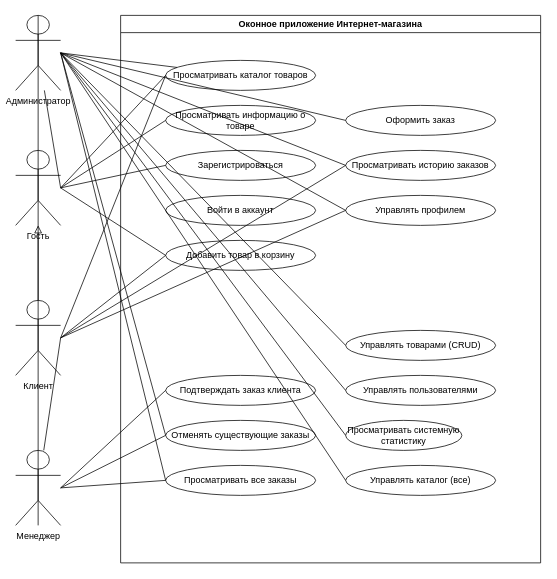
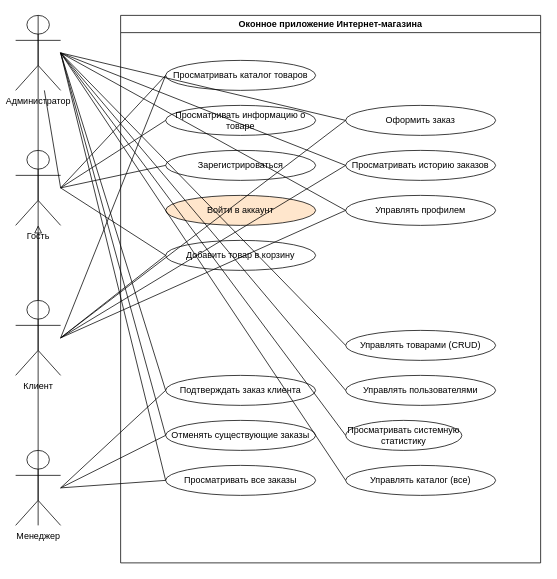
  <mxCell id="0" />
  <mxCell id="1" parent="0" />
  <mxCell id="2" value="Гость" style="shape=umlActor;verticalLabelPosition=bottom;verticalAlign=top;html=1;outlineConnect=0;" vertex="1" parent="1"><mxGeometry x="20" y="200" width="60" height="100" as="geometry" /></mxCell>
  <mxCell id="3" value="Клиент" style="shape=umlActor;verticalLabelPosition=bottom;verticalAlign=top;html=1;outlineConnect=0;" vertex="1" parent="1"><mxGeometry x="20" y="400" width="60" height="100" as="geometry" /></mxCell>
  <mxCell id="4" value="Менеджер" style="shape=umlActor;verticalLabelPosition=bottom;verticalAlign=top;html=1;outlineConnect=0;" vertex="1" parent="1"><mxGeometry x="20" y="600" width="60" height="100" as="geometry" /></mxCell>
  <mxCell id="5" value="Администратор" style="shape=umlActor;verticalLabelPosition=bottom;verticalAlign=top;html=1;outlineConnect=0;" vertex="1" parent="1"><mxGeometry x="20" y="20" width="60" height="100" as="geometry" /></mxCell>
  <mxCell id="6" value="Оконное приложение Интернет-магазина" style="swimlane;whiteSpace=wrap;html=1;" vertex="1" parent="1"><mxGeometry x="160" y="20" width="560" height="730" as="geometry"><mxRectangle x="180" y="20" width="270" height="30" as="alternateBounds" /></mxGeometry></mxCell>
  <mxCell id="7" value="Просматривать каталог товаров" style="ellipse;whiteSpace=wrap;html=1;" vertex="1" parent="6"><mxGeometry x="60" y="60" width="200" height="40" as="geometry" /></mxCell>
  <mxCell id="8" value="Просматривать информацию о товаре" style="ellipse;whiteSpace=wrap;html=1;" vertex="1" parent="6"><mxGeometry x="60" y="120" width="200" height="40" as="geometry" /></mxCell>
  <mxCell id="9" value="Зарегистрироваться" style="ellipse;whiteSpace=wrap;html=1;" vertex="1" parent="6"><mxGeometry x="60" y="180" width="200" height="40" as="geometry" /></mxCell>
- <mxCell id="10" value="Войти в аккаунт" style="ellipse;whiteSpace=wrap;html=1;" vertex="1" parent="6"><mxGeometry x="60" y="240" width="200" height="40" as="geometry" /></mxCell>
+ <mxCell id="10" value="Войти в аккаунт" style="ellipse;whiteSpace=wrap;html=1;fillColor=#ffe6cc;" vertex="1" parent="6"><mxGeometry x="60" y="240" width="200" height="40" as="geometry" /></mxCell>
  <mxCell id="11" value="Добавить товар в корзину" style="ellipse;whiteSpace=wrap;html=1;" vertex="1" parent="6"><mxGeometry x="60" y="300" width="200" height="40" as="geometry" /></mxCell>
  <mxCell id="12" value="Оформить заказ" style="ellipse;whiteSpace=wrap;html=1;" vertex="1" parent="6"><mxGeometry x="300" y="120" width="200" height="40" as="geometry" /></mxCell>
  <mxCell id="13" value="Просматривать историю заказов" style="ellipse;whiteSpace=wrap;html=1;" vertex="1" parent="6"><mxGeometry x="300" y="180" width="200" height="40" as="geometry" /></mxCell>
  <mxCell id="14" value="Управлять профилем" style="ellipse;whiteSpace=wrap;html=1;" vertex="1" parent="6"><mxGeometry x="300" y="240" width="200" height="40" as="geometry" /></mxCell>
  <mxCell id="15" value="Подтверждать заказ клиента" style="ellipse;whiteSpace=wrap;html=1;" vertex="1" parent="6"><mxGeometry x="60" y="480" width="200" height="40" as="geometry" /></mxCell>
  <mxCell id="16" value="Отменять существующие заказы" style="ellipse;whiteSpace=wrap;html=1;" vertex="1" parent="6"><mxGeometry x="60" y="540" width="200" height="40" as="geometry" /></mxCell>
  <mxCell id="17" value="Просматривать все заказы" style="ellipse;whiteSpace=wrap;html=1;" vertex="1" parent="6"><mxGeometry x="60" y="600" width="200" height="40" as="geometry" /></mxCell>
  <mxCell id="18" value="Управлять товарами (CRUD)" style="ellipse;whiteSpace=wrap;html=1;" vertex="1" parent="6"><mxGeometry x="300" y="420" width="200" height="40" as="geometry" /></mxCell>
  <mxCell id="19" value="Управлять пользователями" style="ellipse;whiteSpace=wrap;html=1;" vertex="1" parent="6"><mxGeometry x="300" y="480" width="200" height="40" as="geometry" /></mxCell>
  <mxCell id="20" value="Просматривать системную статистику" style="ellipse;whiteSpace=wrap;html=1;" vertex="1" parent="6"><mxGeometry x="300" y="540" width="155" height="40" as="geometry" /></mxCell>
  <mxCell id="21" value="Управлять каталог (все)" style="ellipse;whiteSpace=wrap;html=1;" vertex="1" parent="6"><mxGeometry x="300" y="600" width="200" height="40" as="geometry" /></mxCell>
  <mxCell id="22" value="" style="endArrow=plain;html=1;rounded=0;entryX=0;entryY=0.5;exitX=1;exitY=0.5;" edge="1" parent="1" source="2" target="7"><mxGeometry width="50" height="50" relative="1" as="geometry"><mxPoint x="160" y="200" as="sourcePoint" /><mxPoint x="210" y="150" as="targetPoint" /></mxGeometry></mxCell>
  <mxCell id="23" value="" style="endArrow=plain;html=1;rounded=0;entryX=0;entryY=0.5;exitX=1;exitY=0.5;" edge="1" parent="1" source="2" target="8"><mxGeometry width="50" height="50" relative="1" as="geometry"><mxPoint x="160" y="200" as="sourcePoint" /><mxPoint x="210" y="150" as="targetPoint" /></mxGeometry></mxCell>
  <mxCell id="24" value="" style="endArrow=plain;html=1;rounded=0;entryX=0;entryY=0.5;exitX=1;exitY=0.5;" edge="1" parent="1" source="2" target="9"><mxGeometry width="50" height="50" relative="1" as="geometry"><mxPoint x="160" y="200" as="sourcePoint" /><mxPoint x="210" y="150" as="targetPoint" /></mxGeometry></mxCell>
  <mxCell id="25" value="" style="endArrow=plain;html=1;rounded=0;exitX=1;exitY=0.5;" edge="1" parent="1" source="2" target="5"><mxGeometry width="50" height="50" relative="1" as="geometry"><mxPoint x="160" y="200" as="sourcePoint" /><mxPoint x="210" y="150" as="targetPoint" /></mxGeometry></mxCell>
  <mxCell id="26" value="" style="endArrow=plain;html=1;rounded=0;entryX=0;entryY=0.5;exitX=1;exitY=0.5;" edge="1" parent="1" source="2" target="11"><mxGeometry width="50" height="50" relative="1" as="geometry"><mxPoint x="160" y="200" as="sourcePoint" /><mxPoint x="210" y="150" as="targetPoint" /></mxGeometry></mxCell>
  <mxCell id="27" value="" style="endArrow=plain;html=1;rounded=0;entryX=0;entryY=0.5;exitX=1;exitY=0.5;" edge="1" parent="1" source="3" target="7"><mxGeometry width="50" height="50" relative="1" as="geometry"><mxPoint x="160" y="200" as="sourcePoint" /><mxPoint x="210" y="150" as="targetPoint" /></mxGeometry></mxCell>
  <mxCell id="28" value="" style="endArrow=plain;html=1;rounded=0;entryX=0;entryY=0.5;exitX=1;exitY=0.5;" edge="1" parent="1" source="3" target="11"><mxGeometry width="50" height="50" relative="1" as="geometry"><mxPoint x="160" y="200" as="sourcePoint" /><mxPoint x="210" y="150" as="targetPoint" /></mxGeometry></mxCell>
- <mxCell id="29" value="" style="endArrow=plain;html=1;rounded=0;exitX=1;exitY=0.5;" edge="1" parent="1" source="3" target="4"><mxGeometry width="50" height="50" relative="1" as="geometry"><mxPoint x="160" y="200" as="sourcePoint" /><mxPoint x="210" y="150" as="targetPoint" /></mxGeometry></mxCell>
+ <mxCell id="29" value="" style="endArrow=plain;html=1;rounded=0;entryX=0;entryY=0.5;exitX=1;exitY=0.5;" edge="1" parent="1" source="3" target="12"><mxGeometry width="50" height="50" relative="1" as="geometry"><mxPoint x="160" y="200" as="sourcePoint" /><mxPoint x="210" y="150" as="targetPoint" /></mxGeometry></mxCell>
  <mxCell id="30" value="" style="endArrow=plain;html=1;rounded=0;entryX=0;entryY=0.5;exitX=1;exitY=0.5;" edge="1" parent="1" source="3" target="13"><mxGeometry width="50" height="50" relative="1" as="geometry"><mxPoint x="160" y="200" as="sourcePoint" /><mxPoint x="210" y="150" as="targetPoint" /></mxGeometry></mxCell>
  <mxCell id="31" value="" style="endArrow=plain;html=1;rounded=0;entryX=0;entryY=0.5;exitX=1;exitY=0.5;" edge="1" parent="1" source="3" target="14"><mxGeometry width="50" height="50" relative="1" as="geometry"><mxPoint x="160" y="200" as="sourcePoint" /><mxPoint x="210" y="150" as="targetPoint" /></mxGeometry></mxCell>
  <mxCell id="32" value="" style="endArrow=plain;html=1;rounded=0;entryX=0;entryY=0.5;exitX=1;exitY=0.5;" edge="1" parent="1" source="4" target="15"><mxGeometry width="50" height="50" relative="1" as="geometry"><mxPoint x="160" y="200" as="sourcePoint" /><mxPoint x="210" y="150" as="targetPoint" /></mxGeometry></mxCell>
  <mxCell id="33" value="" style="endArrow=plain;html=1;rounded=0;entryX=0;entryY=0.5;exitX=1;exitY=0.5;" edge="1" parent="1" source="4" target="16"><mxGeometry width="50" height="50" relative="1" as="geometry"><mxPoint x="160" y="200" as="sourcePoint" /><mxPoint x="210" y="150" as="targetPoint" /></mxGeometry></mxCell>
  <mxCell id="34" value="" style="endArrow=plain;html=1;rounded=0;entryX=0;entryY=0.5;exitX=1;exitY=0.5;" edge="1" parent="1" source="4" target="17"><mxGeometry width="50" height="50" relative="1" as="geometry"><mxPoint x="160" y="200" as="sourcePoint" /><mxPoint x="210" y="150" as="targetPoint" /></mxGeometry></mxCell>
  <mxCell id="35" value="" style="endArrow=plain;html=1;rounded=0;entryX=0;entryY=0.5;exitX=1;exitY=0.5;" edge="1" parent="1" source="5" target="18"><mxGeometry width="50" height="50" relative="1" as="geometry"><mxPoint x="160" y="200" as="sourcePoint" /><mxPoint x="210" y="150" as="targetPoint" /></mxGeometry></mxCell>
  <mxCell id="36" value="" style="endArrow=plain;html=1;rounded=0;entryX=0;entryY=0.5;exitX=1;exitY=0.5;" edge="1" parent="1" source="5" target="19"><mxGeometry width="50" height="50" relative="1" as="geometry"><mxPoint x="160" y="200" as="sourcePoint" /><mxPoint x="210" y="150" as="targetPoint" /></mxGeometry></mxCell>
  <mxCell id="37" value="" style="endArrow=plain;html=1;rounded=0;entryX=0;entryY=0.5;exitX=1;exitY=0.5;" edge="1" parent="1" source="5" target="20"><mxGeometry width="50" height="50" relative="1" as="geometry"><mxPoint x="160" y="200" as="sourcePoint" /><mxPoint x="210" y="150" as="targetPoint" /></mxGeometry></mxCell>
  <mxCell id="38" value="" style="endArrow=plain;html=1;rounded=0;entryX=0;entryY=0.5;exitX=1;exitY=0.5;" edge="1" parent="1" source="5" target="21"><mxGeometry width="50" height="50" relative="1" as="geometry"><mxPoint x="160" y="200" as="sourcePoint" /><mxPoint x="210" y="150" as="targetPoint" /></mxGeometry></mxCell>
  <mxCell id="39" value="" style="endArrow=block;endFill=0;endSize=8;html=1;rounded=0;entryX=0.5;entryY=1;exitX=0.5;exitY=0;" edge="1" parent="1" source="3" target="2"><mxGeometry width="50" height="50" relative="1" as="geometry"><mxPoint x="160" y="200" as="sourcePoint" /><mxPoint x="210" y="150" as="targetPoint" /></mxGeometry></mxCell>
  <mxCell id="40" value="" style="endArrow=none;endFill=0;endSize=8;html=1;rounded=0;entryX=0.5;entryY=1;exitX=0.5;exitY=0;" edge="1" parent="1" source="5" target="4"><mxGeometry width="50" height="50" relative="1" as="geometry"><mxPoint x="160" y="200" as="sourcePoint" /><mxPoint x="210" y="150" as="targetPoint" /></mxGeometry></mxCell>
- <mxCell id="41" value="" style="endArrow=plain;html=1;rounded=0;exitX=1;exitY=0.5;" edge="1" parent="1" source="5" target="7"><mxGeometry width="50" height="50" relative="1" as="geometry"><mxPoint x="160" y="200" as="sourcePoint" /><mxPoint x="210" y="150" as="targetPoint" /></mxGeometry></mxCell>
+ <mxCell id="41" value="" style="endArrow=plain;html=1;rounded=0;entryX=0;entryY=0.5;exitX=1;exitY=0.5;" edge="1" parent="1" source="5" target="15"><mxGeometry width="50" height="50" relative="1" as="geometry"><mxPoint x="160" y="200" as="sourcePoint" /><mxPoint x="210" y="150" as="targetPoint" /></mxGeometry></mxCell>
  <mxCell id="42" value="" style="endArrow=plain;html=1;rounded=0;entryX=0;entryY=0.5;exitX=1;exitY=0.5;" edge="1" parent="1" source="5" target="16"><mxGeometry width="50" height="50" relative="1" as="geometry"><mxPoint x="160" y="200" as="sourcePoint" /><mxPoint x="210" y="150" as="targetPoint" /></mxGeometry></mxCell>
  <mxCell id="43" value="" style="endArrow=plain;html=1;rounded=0;entryX=0;entryY=0.5;exitX=1;exitY=0.5;" edge="1" parent="1" source="5" target="17"><mxGeometry width="50" height="50" relative="1" as="geometry"><mxPoint x="160" y="200" as="sourcePoint" /><mxPoint x="210" y="150" as="targetPoint" /></mxGeometry></mxCell>
  <mxCell id="44" value="" style="endArrow=plain;html=1;rounded=0;entryX=0;entryY=0.5;exitX=1;exitY=0.5;" edge="1" parent="1" source="5" target="12"><mxGeometry width="50" height="50" relative="1" as="geometry"><mxPoint x="160" y="200" as="sourcePoint" /><mxPoint x="210" y="150" as="targetPoint" /></mxGeometry></mxCell>
  <mxCell id="45" value="" style="endArrow=plain;html=1;rounded=0;entryX=0;entryY=0.5;exitX=1;exitY=0.5;" edge="1" parent="1" source="5" target="13"><mxGeometry width="50" height="50" relative="1" as="geometry"><mxPoint x="160" y="200" as="sourcePoint" /><mxPoint x="210" y="150" as="targetPoint" /></mxGeometry></mxCell>
  <mxCell id="46" value="" style="endArrow=plain;html=1;rounded=0;entryX=0;entryY=0.5;exitX=1;exitY=0.5;" edge="1" parent="1" source="5" target="14"><mxGeometry width="50" height="50" relative="1" as="geometry"><mxPoint x="160" y="200" as="sourcePoint" /><mxPoint x="210" y="150" as="targetPoint" /></mxGeometry></mxCell>
